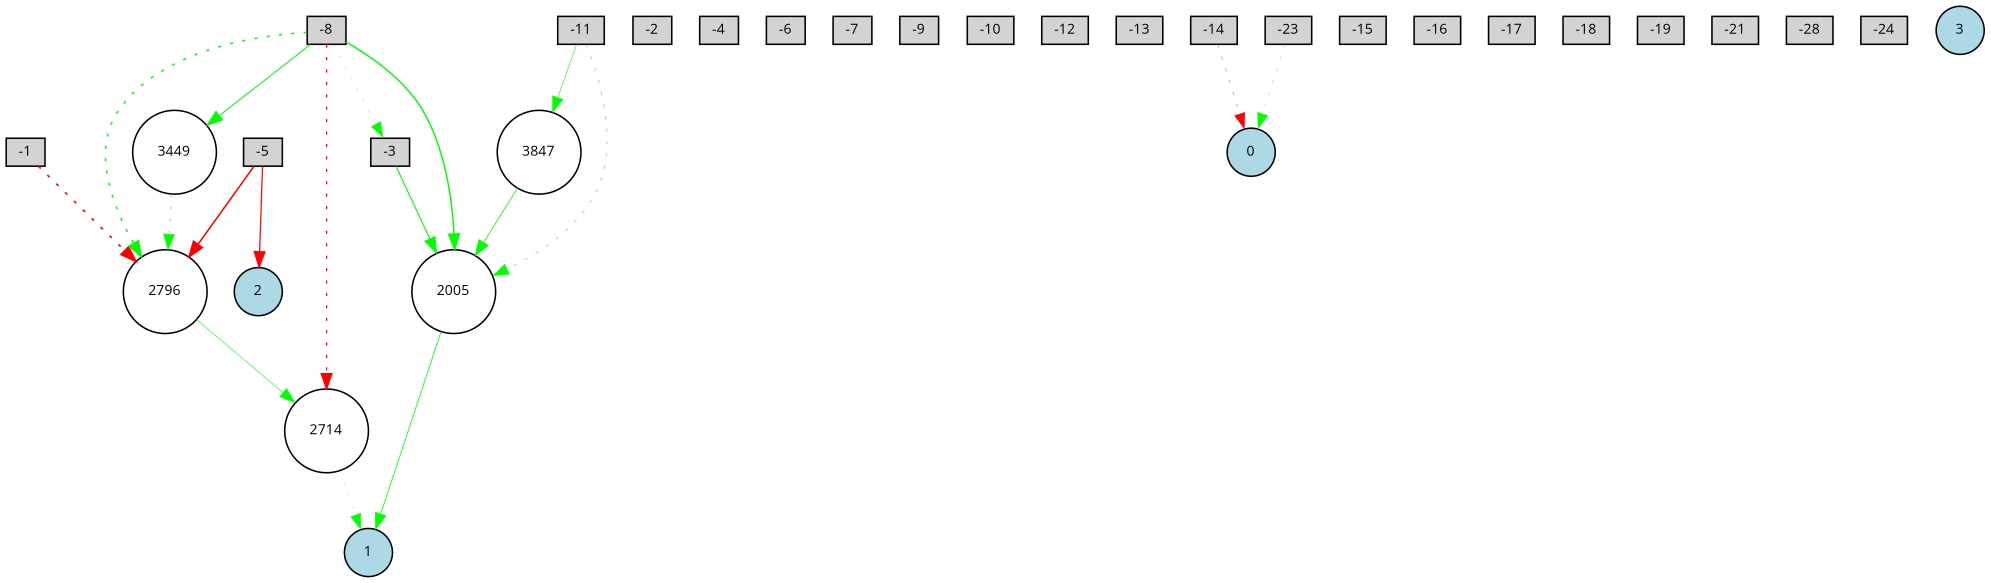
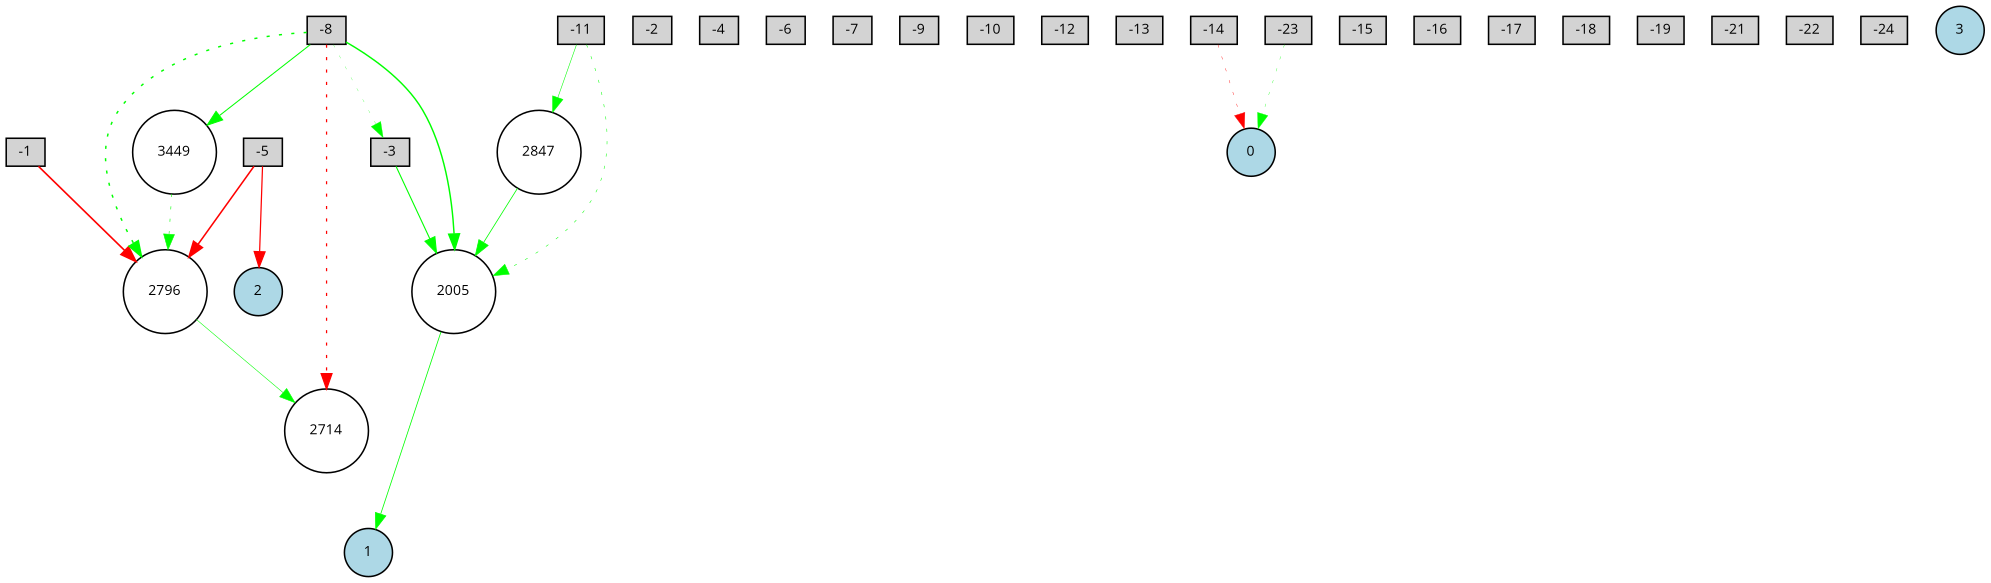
  digraph {
    fontname="Open Sans"
    node [fillcolor=lightgray fontname="Open Sans" fontsize=9 shape=box style=filled]
    edge [color=green fontname="Open Sans" style=solid]
    -1 [height=0.2 width=0.2]
    2796 [fillcolor=white height=0.2 shape=circle width=0.2]
    2714 [fillcolor=white height=0.2 shape=circle width=0.2]
    -2 [height=0.2 width=0.2]
    -3 [height=0.2 width=0.2]
    2005 [fillcolor=white height=0.2 shape=circle width=0.2]
    1 [fillcolor=lightblue height=0.2 shape=circle width=0.2]
    -4 [height=0.2 width=0.2]
    -5 [height=0.2 width=0.2]
    2 [fillcolor=lightblue height=0.2 shape=circle width=0.2]
    -6 [height=0.2 width=0.2]
    -7 [height=0.2 width=0.2]
    -8 [height=0.2 width=0.2]
    3449 [fillcolor=white height=0.2 shape=circle width=0.2]
    -9 [height=0.2 width=0.2]
    -10 [height=0.2 width=0.2]
    -11 [height=0.2 width=0.2]
-   3847 [fillcolor=white height=0.2 shape=circle width=0.2]
+   3847 [fillcolor=white height=0.2 shape=circle width=0.2 label=2847]
    -12 [height=0.2 width=0.2]
    -13 [height=0.2 width=0.2]
    -14 [height=0.2 width=0.2]
    0 [fillcolor=lightblue height=0.2 shape=circle width=0.2]
    -15 [height=0.2 width=0.2]
    -16 [height=0.2 width=0.2]
    -17 [height=0.2 width=0.2]
    -18 [height=0.2 width=0.2]
    -19 [height=0.2 width=0.2]
    -21 [height=0.2 width=0.2]
-   -22 [height=0.2 width=0.2 label=-28]
+   -22 [height=0.2 width=0.2]
    -23 [height=0.2 width=0.2]
    -24 [height=0.2 width=0.2]
    3 [fillcolor=lightblue height=0.2 shape=circle width=0.2]
-   -1 -> 2796 [color=red penwidth=1.0561306797571584 style=dotted]
+   -1 -> 2796 [color=red penwidth=1.0561306797571584]
    2796 -> 2714 [penwidth=0.3549224612969063]
-   2714 -> 1 [penwidth=0.14347821358167884 style=dotted]
    -3 -> 2005 [penwidth=0.704077431324065]
    2005 -> 1 [penwidth=0.5097041144971552]
    -5 -> 2796 [color=red penwidth=1.0006629592915137]
    -5 -> 2 [color=red penwidth=0.7977449328898161]
    -8 -> 2796 [penwidth=0.9429583559684204 style=dotted]
    -8 -> 2714 [color=red penwidth=0.7986570188199569 style=dotted]
    -8 -> -3 [penwidth=0.1621078531845222 style=dotted]
    -8 -> 2005 [penwidth=0.9330436874342377]
    -8 -> 3449 [penwidth=0.6554446919662671]
    3449 -> 2796 [penwidth=0.38259416467522456 style=dotted]
    -11 -> 2005 [penwidth=0.3284295853246651 style=dotted]
    -11 -> 3847 [penwidth=0.3538659712852783]
    3847 -> 2005 [penwidth=0.5044665603536472]
    -14 -> 0 [color=red penwidth=0.24577943834982086 style=dotted]
    -23 -> 0 [penwidth=0.21218462833559182 style=dotted]
  }
